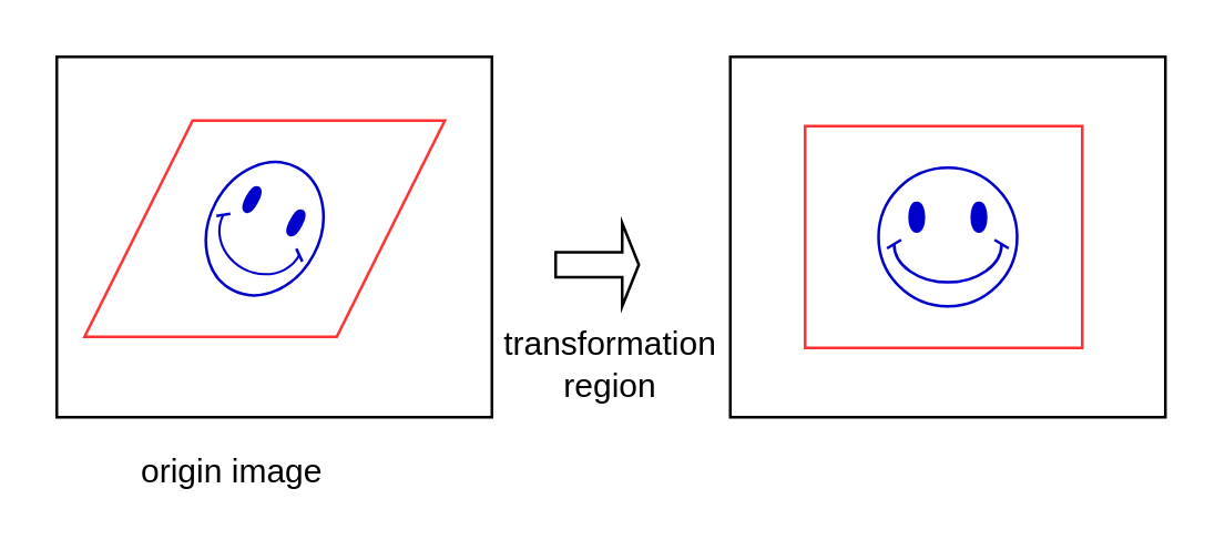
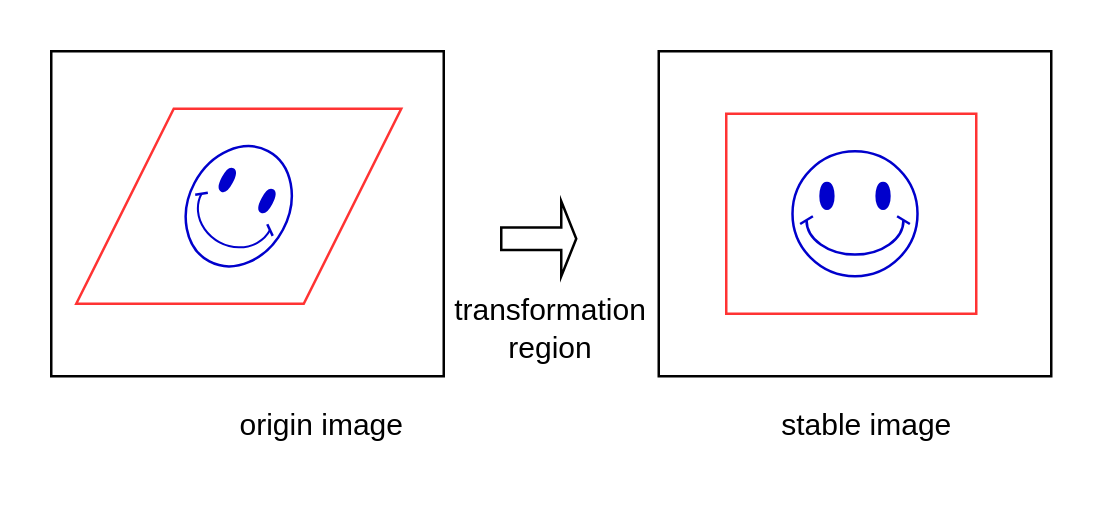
  <mxCell id="0" />
  <mxCell id="1" parent="0" />
  <mxCell id="2" value="" style="rounded=0;whiteSpace=wrap;html=1;" vertex="1" parent="1"><mxGeometry x="263" y="20" width="157" height="130" as="geometry" /></mxCell>
  <mxCell id="3" value="" style="rounded=0;whiteSpace=wrap;html=1;" vertex="1" parent="1"><mxGeometry x="20" y="20" width="157" height="130" as="geometry" /></mxCell>
  <mxCell id="4" value="" style="rounded=0;whiteSpace=wrap;html=1;strokeColor=#FF3333;" vertex="1" parent="1"><mxGeometry x="290" y="45" width="100" height="80" as="geometry" /></mxCell>
  <mxCell id="5" value="" style="shape=parallelogram;perimeter=parallelogramPerimeter;whiteSpace=wrap;html=1;strokeColor=#FF3333;size=0.3;" vertex="1" parent="1"><mxGeometry x="30" y="43" width="130" height="78" as="geometry" /></mxCell>
  <mxCell id="6" value="" style="verticalLabelPosition=bottom;verticalAlign=top;html=1;shape=mxgraph.basic.smiley;strokeColor=#0000CC;rotation=28;" vertex="1" parent="1"><mxGeometry x="75" y="57" width="40" height="50" as="geometry" /></mxCell>
  <mxCell id="7" value="" style="verticalLabelPosition=bottom;verticalAlign=top;html=1;shape=mxgraph.basic.smiley;strokeColor=#0000CC;rotation=0;" vertex="1" parent="1"><mxGeometry x="316.5" y="60" width="50" height="50" as="geometry" /></mxCell>
  <mxCell id="8" value="" style="shape=singleArrow;whiteSpace=wrap;html=1;strokeColor=#000000;" vertex="1" parent="1"><mxGeometry x="200" y="80" width="30" height="30" as="geometry" /></mxCell>
- <mxCell id="10" value="origin image" style="text;html=1;strokeColor=none;fillColor=none;align=center;verticalAlign=middle;whiteSpace=wrap;rounded=0;" vertex="1" parent="1"><mxGeometry x="40" y="160" width="87" height="20" as="geometry" /></mxCell>
+ <mxCell id="9" value="stable image" style="text;html=1;strokeColor=none;fillColor=none;align=center;verticalAlign=middle;whiteSpace=wrap;rounded=0;" vertex="1" parent="1"><mxGeometry x="303" y="160" width="87" height="20" as="geometry" /></mxCell>
+ <mxCell id="10" value="origin image" style="text;html=1;strokeColor=none;fillColor=none;align=center;verticalAlign=middle;whiteSpace=wrap;rounded=0;" vertex="1" parent="1"><mxGeometry x="85" y="160" width="87" height="20" as="geometry" /></mxCell>
  <mxCell id="11" value="transformation&lt;br&gt;region" style="text;html=1;strokeColor=none;fillColor=none;align=center;verticalAlign=middle;whiteSpace=wrap;rounded=0;" vertex="1" parent="1"><mxGeometry x="200" y="121" width="40" height="20" as="geometry" /></mxCell>
